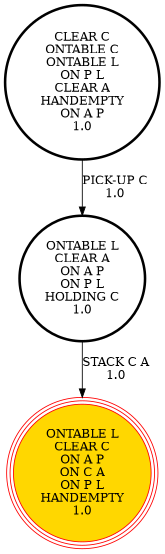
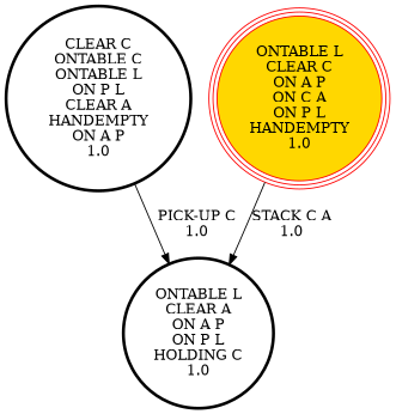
  digraph {
    node [penwidth=3 shape=circle]
    "CLEAR C\nONTABLE C\nONTABLE L\nON P L\nCLEAR A\nHANDEMPTY\nON A P\n1.0\n"
    "ONTABLE L\nCLEAR A\nON A P\nON P L\nHOLDING C\n1.0\n"
    "ONTABLE L\nCLEAR C\nON A P\nON C A\nON P L\nHANDEMPTY\n1.0\n" [color=red fillcolor=gold peripheries=3 style=filled penwidth=""]
    "CLEAR C\nONTABLE C\nONTABLE L\nON P L\nCLEAR A\nHANDEMPTY\nON A P\n1.0\n" -> "ONTABLE L\nCLEAR A\nON A P\nON P L\nHOLDING C\n1.0\n" [label="PICK-UP C\n1.0\n"]
-   "ONTABLE L\nCLEAR A\nON A P\nON P L\nHOLDING C\n1.0\n" -> "ONTABLE L\nCLEAR C\nON A P\nON C A\nON P L\nHANDEMPTY\n1.0\n" [label="STACK C A\n1.0\n"]
+   "ONTABLE L\nCLEAR C\nON A P\nON C A\nON P L\nHANDEMPTY\n1.0\n" -> "ONTABLE L\nCLEAR A\nON A P\nON P L\nHOLDING C\n1.0\n" [label="STACK C A\n1.0\n"]
  }
